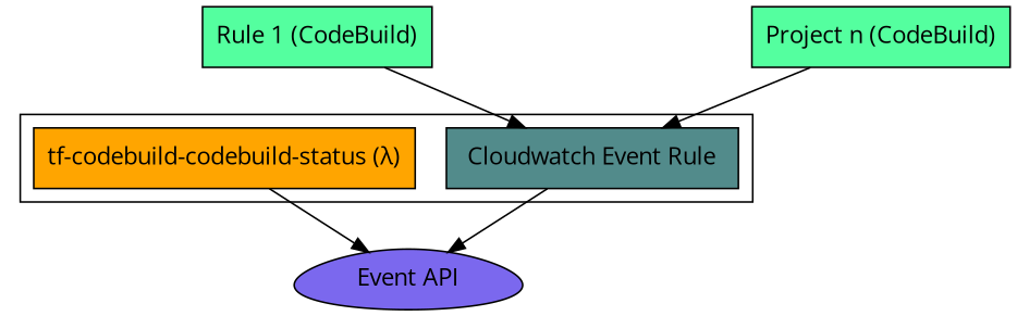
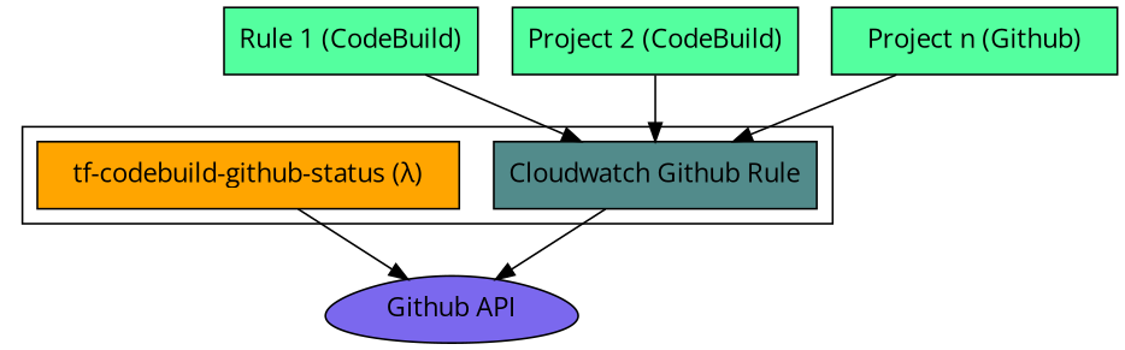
  digraph {
    fontname="Open Sans"
    node [fillcolor=seagreen1 fontname="Open Sans" shape=rect style=filled]
    edge [fontname="Open Sans"]
-   n1 [fillcolor=darkslategray4 label="Cloudwatch Event Rule"]
-   n2 [fillcolor=orange label="tf-codebuild-codebuild-status (λ)"]
-   n3 [fillcolor=mediumslateblue label="Event API" shape=egg]
+   n1 [fillcolor=darkslategray4 label="Cloudwatch Github Rule"]
+   n2 [fillcolor=orange label="tf-codebuild-github-status (λ)"]
+   n3 [fillcolor=mediumslateblue label="Github API" shape=egg]
    n4 [label="Rule 1 (CodeBuild)"]
-   n6 [label="Project n (CodeBuild)"]
+   n5 [label="Project 2 (CodeBuild)"]
+   n6 [label="Project n (Github)"]
    subgraph cluster_1 {
      color=black
      n1
      n2
    }
    n1 -> n3
    n2 -> n3
    n4 -> n1
+   n5 -> n1
    n6 -> n1
  }
